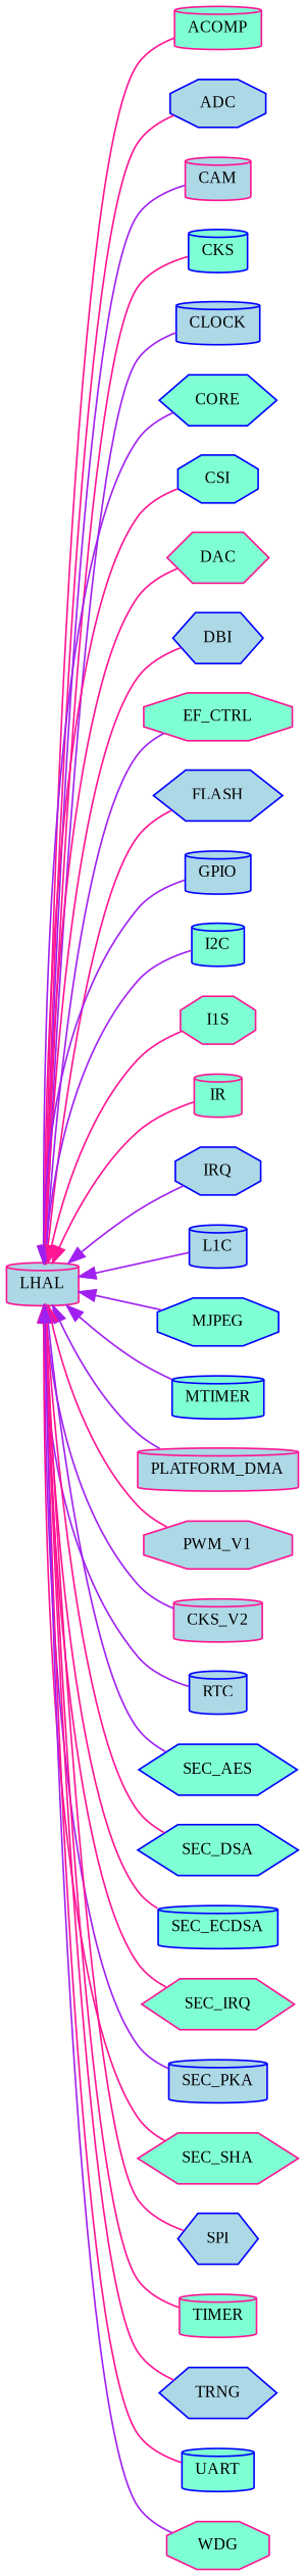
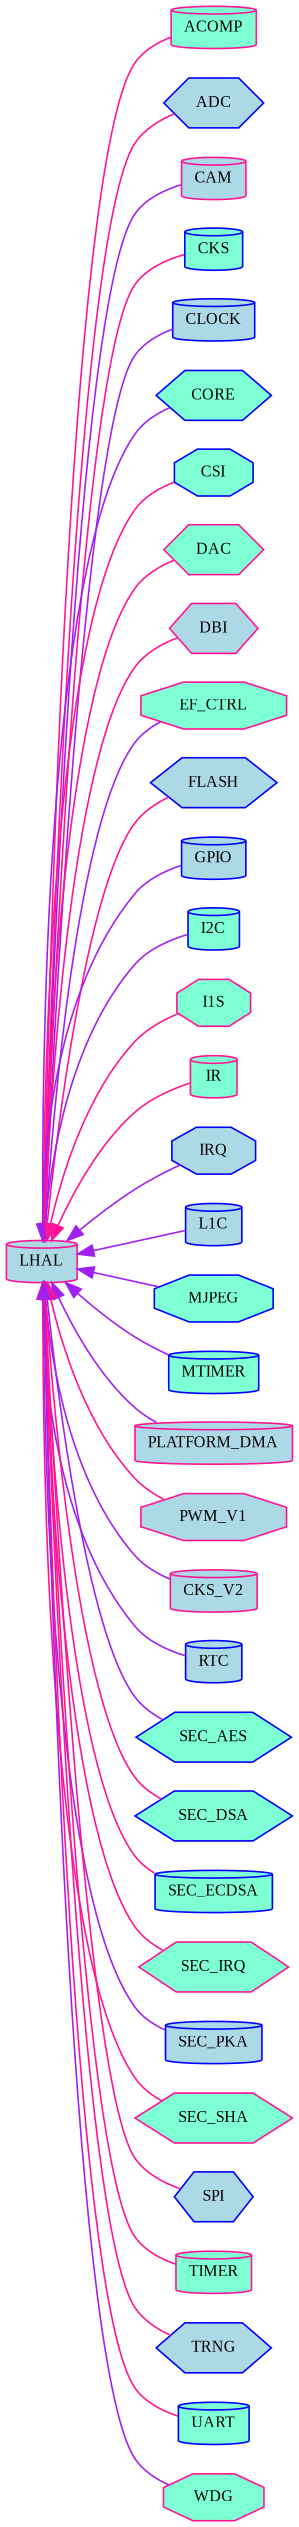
  digraph {
    fontname="Liberation Serif"
    rankdir=LR
    node [color=blue fillcolor=aquamarine fontname="Liberation Serif" fontsize=10 shape=cylinder style=filled]
    edge [color=deeppink dir=back fontname="Liberation Serif" fontsize=10 labelfontname=Helvetica labelfontsize=10 shape=plaintext style=solid]
    n1 [color=deeppink height=0.2 label=ACOMP width=0.4]
-   n2 [fillcolor=lightblue height=0.2 label=ADC shape=octagon width=0.4]
+   n2 [fillcolor=lightblue height=0.2 label=ADC shape=hexagon width=0.4]
    n3 [color=deeppink fillcolor=lightblue height=0.2 label=CAM width=0.4]
    n4 [height=0.2 label=CKS width=0.4]
    n5 [fillcolor=lightblue height=0.2 label=CLOCK width=0.4]
    n6 [height=0.2 label=CORE shape=hexagon width=0.4]
    n7 [height=0.2 label=CSI shape=octagon width=0.4]
    n8 [color=deeppink height=0.2 label=DAC shape=hexagon width=0.4]
-   n9 [fillcolor=lightblue height=0.2 label=DBI shape=hexagon width=0.4]
+   n9 [color=deeppink fillcolor=lightblue height=0.2 label=DBI shape=hexagon width=0.4]
    n10 [color=deeppink height=0.2 label=EF_CTRL shape=octagon width=0.4]
    n11 [fillcolor=lightblue height=0.2 label=FLASH shape=hexagon width=0.4]
    n12 [fillcolor=lightblue height=0.2 label=GPIO width=0.4]
    n13 [height=0.2 label=I2C width=0.4]
    n14 [color=deeppink height=0.2 label=I1S shape=octagon width=0.4]
    n15 [color=deeppink height=0.2 label=IR width=0.4]
    n16 [fillcolor=lightblue height=0.2 label=IRQ shape=octagon width=0.4]
    n17 [fillcolor=lightblue height=0.2 label=L1C width=0.4]
    n18 [color=deeppink fillcolor=lightblue fontcolor=black height=0.2 label=LHAL width=0.4]
    n19 [height=0.2 label=MJPEG shape=octagon width=0.4]
    n20 [height=0.2 label=MTIMER width=0.4]
    n21 [color=deeppink fillcolor=lightblue height=0.2 label=PLATFORM_DMA width=0.4]
    n22 [color=deeppink fillcolor=lightblue height=0.2 label=PWM_V1 shape=octagon width=0.4]
    n23 [color=deeppink fillcolor=lightblue height=0.2 label=CKS_V2 width=0.4]
    n24 [fillcolor=lightblue height=0.2 label=RTC width=0.4]
    n25 [height=0.2 label=SEC_AES shape=hexagon width=0.4]
    n26 [height=0.2 label=SEC_DSA shape=hexagon width=0.4]
    n27 [height=0.2 label=SEC_ECDSA width=0.4]
    n28 [color=deeppink height=0.2 label=SEC_IRQ shape=hexagon width=0.4]
    n29 [fillcolor=lightblue height=0.2 label=SEC_PKA width=0.4]
    n30 [color=deeppink height=0.2 label=SEC_SHA shape=hexagon width=0.4]
    n31 [fillcolor=lightblue height=0.2 label=SPI shape=hexagon width=0.4]
    n32 [color=deeppink height=0.2 label=TIMER width=0.4]
    n33 [fillcolor=lightblue height=0.2 label=TRNG shape=hexagon width=0.4]
    n34 [height=0.2 label=UART width=0.4]
    n35 [color=deeppink height=0.2 label=WDG shape=octagon width=0.4]
    n18 -> n1
    n18 -> n2
    n18 -> n3 [color=purple]
    n18 -> n4
    n18 -> n5 [color=purple]
    n18 -> n6 [color=purple]
    n18 -> n7
    n18 -> n8
    n18 -> n9
    n18 -> n10 [color=purple]
    n18 -> n11
    n18 -> n12 [color=purple]
    n18 -> n13 [color=purple]
    n18 -> n14
    n18 -> n15
    n18 -> n16 [color=purple]
    n18 -> n17 [color=purple]
    n18 -> n19 [color=purple]
    n18 -> n20 [color=purple]
    n18 -> n21 [color=purple]
    n18 -> n22
    n18 -> n23 [color=purple]
    n18 -> n24 [color=purple]
    n18 -> n25 [color=purple]
    n18 -> n26
    n18 -> n27
    n18 -> n28
    n18 -> n29 [color=purple]
    n18 -> n30
    n18 -> n31
    n18 -> n32
    n18 -> n33
    n18 -> n34
    n18 -> n35 [color=purple]
  }
